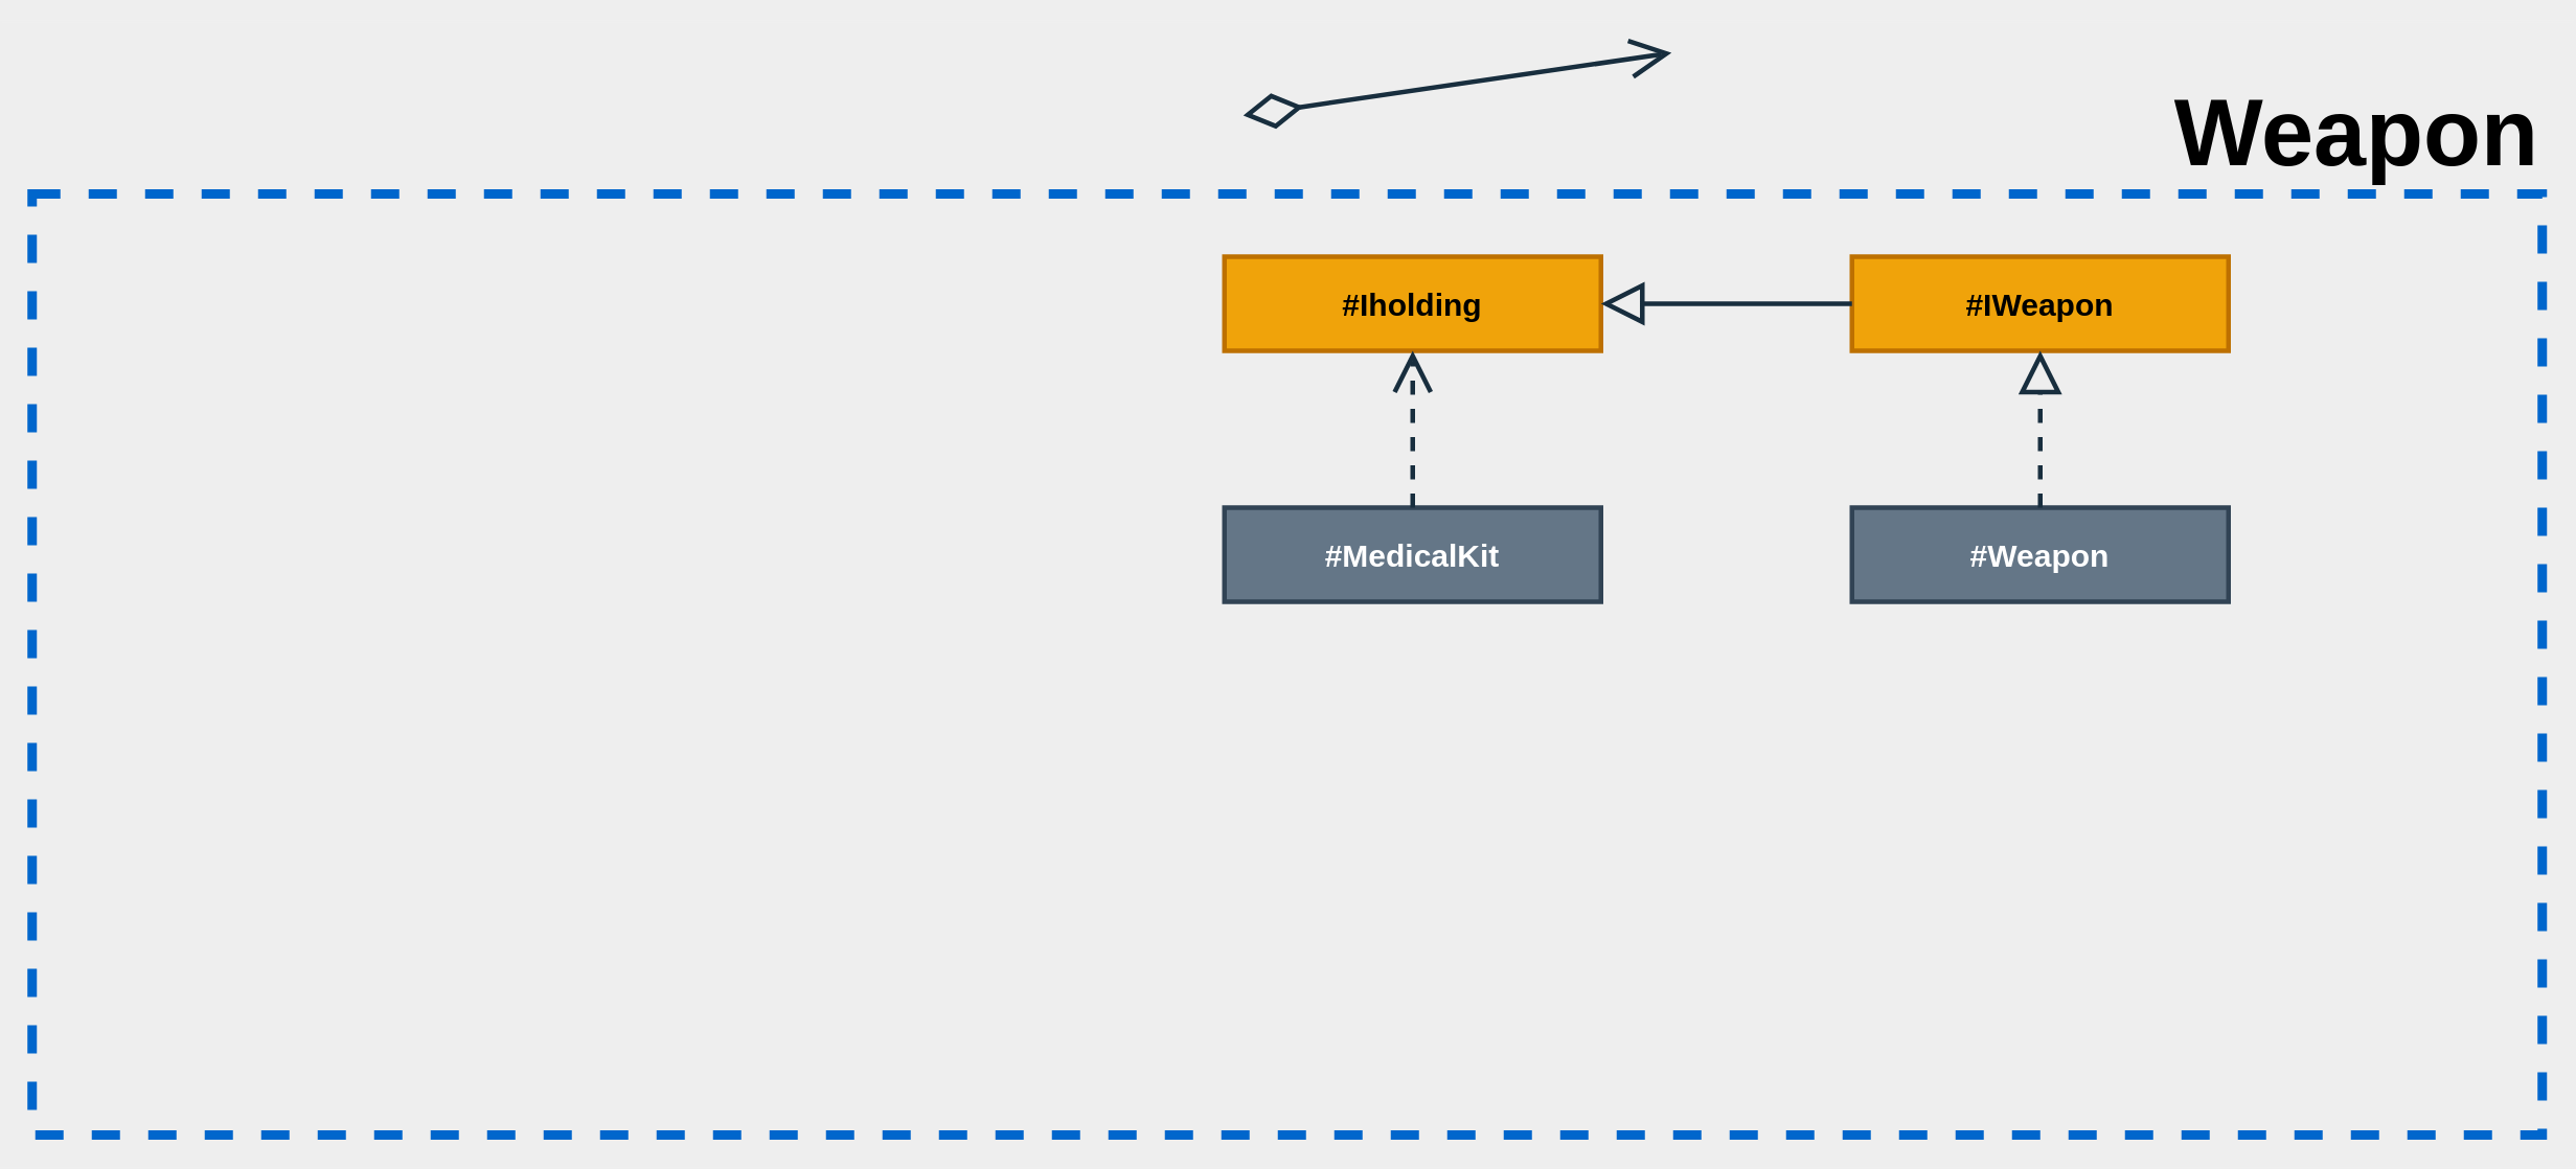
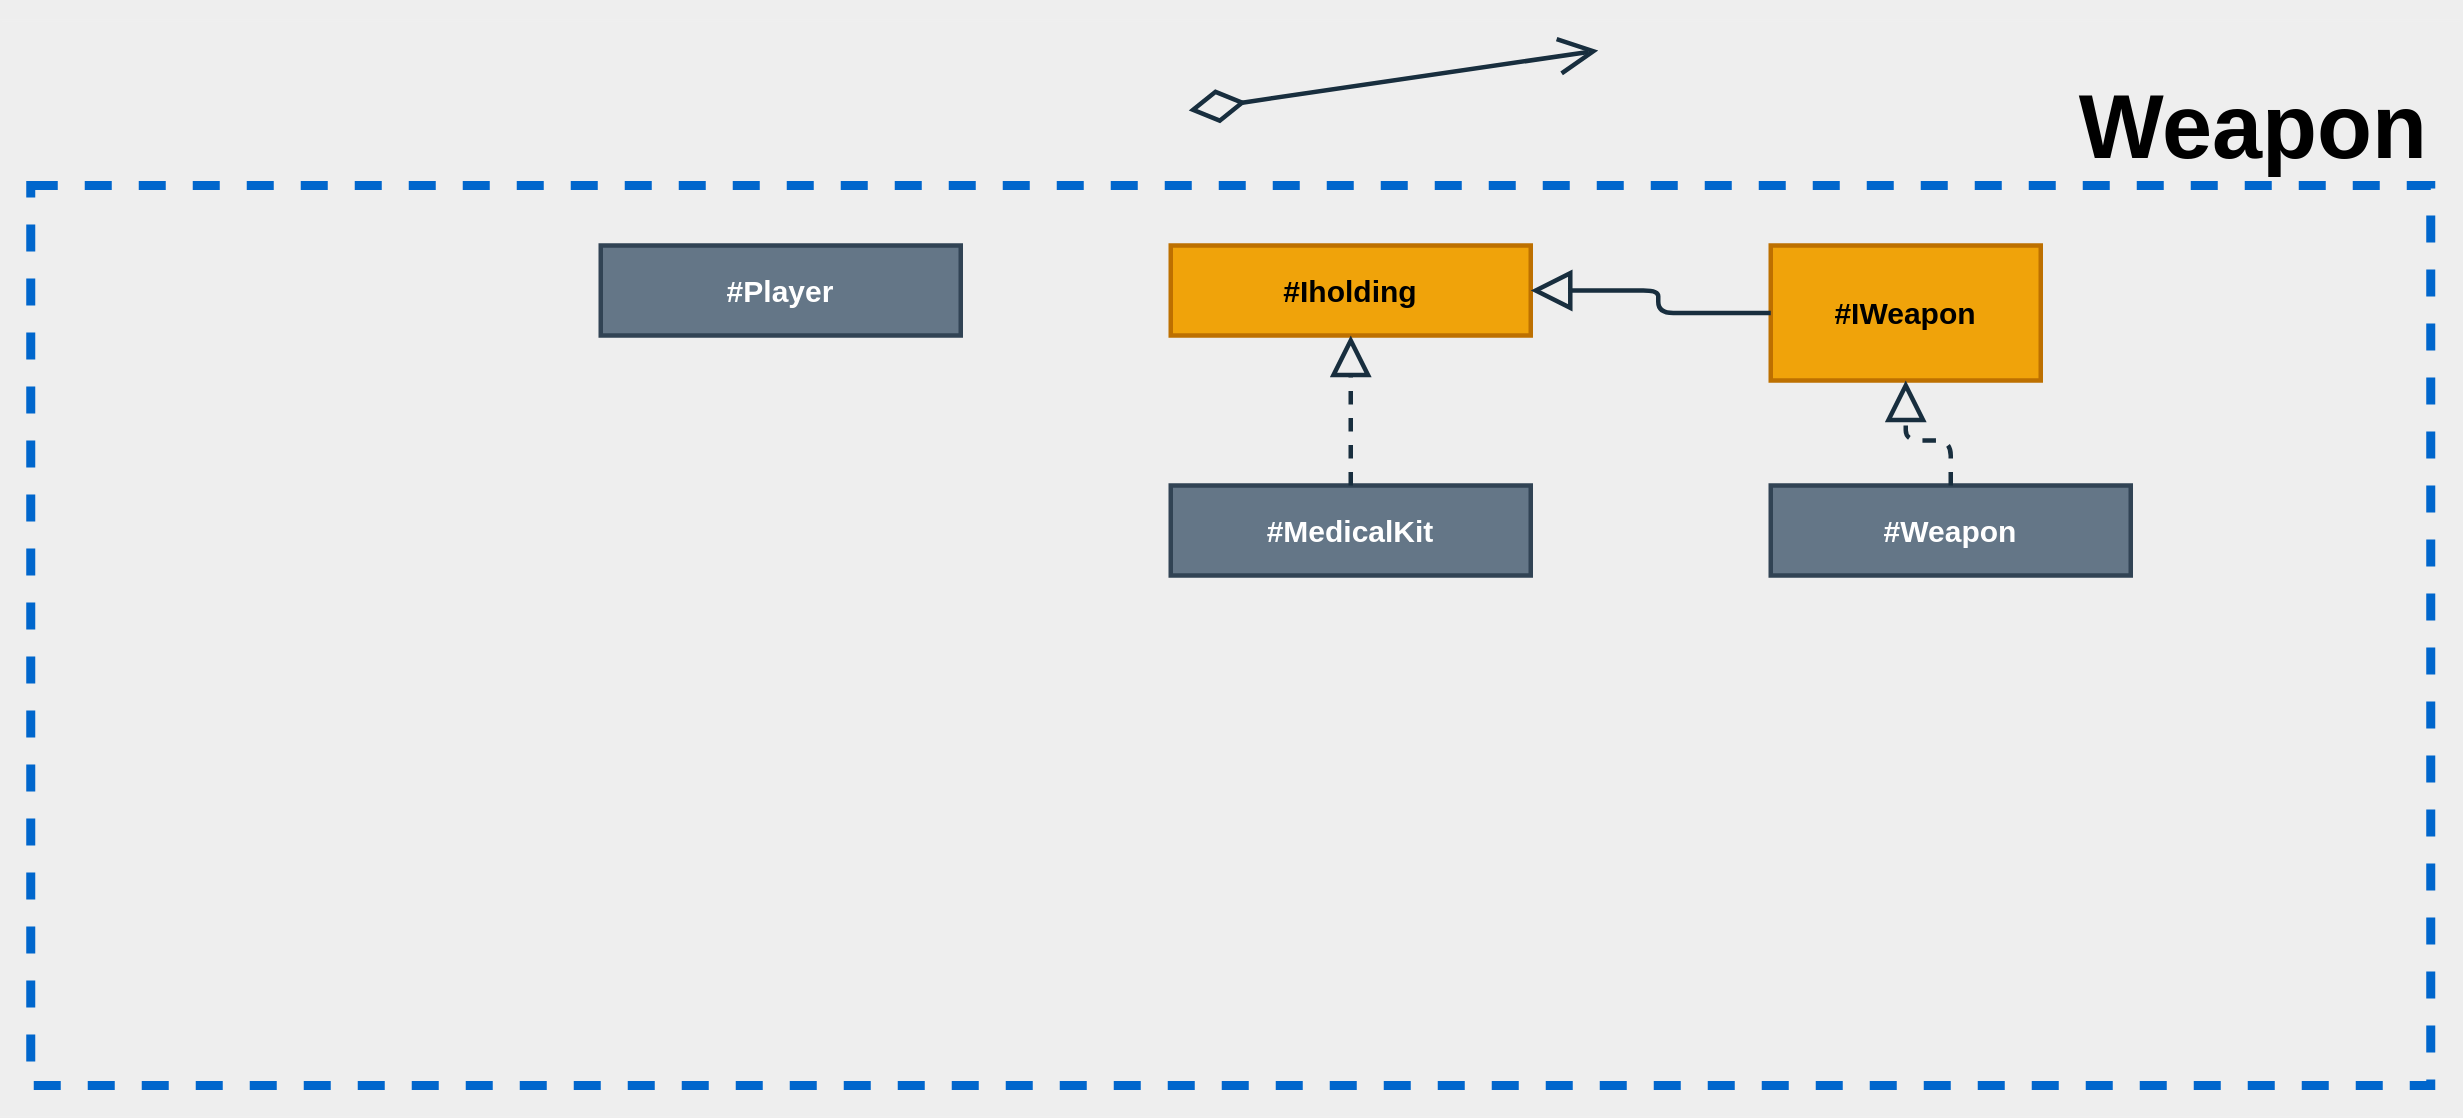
  <mxCell id="0" />
  <mxCell id="1" parent="0" />
- <mxCell id="2" value="#IWeapon" style="whiteSpace=wrap;fillColor=#f0a30a;labelBackgroundColor=none;strokeWidth=3;strokeColor=#BD7000;fontSize=20;fontStyle=1;fontColor=#000000;" parent="1" vertex="1"><mxGeometry x="1180" y="150" width="240" height="60" as="geometry" /></mxCell>
+ <mxCell id="2" value="#IWeapon" style="whiteSpace=wrap;fillColor=#f0a30a;labelBackgroundColor=none;strokeWidth=3;strokeColor=#BD7000;fontSize=20;fontStyle=1;fontColor=#000000;" parent="1" vertex="1"><mxGeometry x="1180" y="150" width="180" height="90" as="geometry" /></mxCell>
+ <mxCell id="3" value="#Player" style="whiteSpace=wrap;fillColor=#647687;labelBackgroundColor=none;strokeWidth=3;strokeColor=#314354;fontSize=20;fontStyle=1;fontColor=#ffffff;" parent="1" vertex="1"><mxGeometry x="400" y="150" width="240" height="60" as="geometry" /></mxCell>
  <mxCell id="4" value="#Weapon" style="whiteSpace=wrap;fillColor=#647687;labelBackgroundColor=none;strokeWidth=3;strokeColor=#314354;fontSize=20;fontStyle=1;fontColor=#ffffff;" parent="1" vertex="1"><mxGeometry x="1180" y="310" width="240" height="60" as="geometry" /></mxCell>
  <mxCell id="5" style="rounded=1;sketch=0;orthogonalLoop=1;jettySize=auto;html=1;fontColor=#1A1A1A;startArrow=none;startFill=0;endArrow=block;endFill=0;startSize=30;endSize=20;strokeColor=#182E3E;strokeWidth=3;edgeStyle=orthogonalEdgeStyle;dashed=1;sourcePerimeterSpacing=0;" parent="1" source="4" target="2" edge="1"><mxGeometry relative="1" as="geometry"><mxPoint x="3175" y="-760" as="sourcePoint" /><mxPoint x="3530" y="-220" as="targetPoint" /></mxGeometry></mxCell>
  <mxCell id="6" value="&lt;font color=&quot;#000000&quot;&gt;Weapon&lt;/font&gt;" style="rounded=0;whiteSpace=wrap;html=1;fontSize=60;fillColor=none;dashed=1;strokeWidth=6;align=right;horizontal=1;verticalAlign=bottom;fontStyle=1;labelPosition=center;verticalLabelPosition=top;imageAspect=1;editable=1;movable=1;backgroundOutline=0;strokeColor=#0066CC;connectable=0;allowArrows=0;snapToPoint=0;perimeter=rectanglePerimeter;fixDash=0;autosize=0;container=1;dropTarget=0;collapsible=0;recursiveResize=1;absoluteArcSize=0;noLabel=0;portConstraintRotation=0;comic=0;moveCells=0;rotatable=0;pointerEvents=0;" parent="1" vertex="1"><mxGeometry x="20" y="110" width="1600" height="600" as="geometry" /></mxCell>
  <mxCell id="7" style="rounded=1;sketch=0;orthogonalLoop=1;jettySize=auto;html=1;fontColor=#1A1A1A;startArrow=diamondThin;startFill=0;endArrow=open;endFill=0;startSize=30;endSize=20;targetPerimeterSpacing=0;strokeColor=#182E3E;strokeWidth=3;" parent="1" edge="1"><mxGeometry relative="1" as="geometry"><mxPoint x="792" y="60" as="sourcePoint" /><mxPoint x="1065" y="20" as="targetPoint" /></mxGeometry></mxCell>
  <mxCell id="8" value="#Iholding" style="whiteSpace=wrap;fillColor=#f0a30a;labelBackgroundColor=none;strokeWidth=3;strokeColor=#BD7000;fontSize=20;fontStyle=1;fontColor=#000000;" vertex="1" parent="1"><mxGeometry x="780" y="150" width="240" height="60" as="geometry" /></mxCell>
  <mxCell id="9" style="rounded=1;sketch=0;orthogonalLoop=1;jettySize=auto;html=1;fontColor=#1A1A1A;startArrow=none;startFill=0;endArrow=block;endFill=0;startSize=30;endSize=20;strokeColor=#182E3E;strokeWidth=3;edgeStyle=orthogonalEdgeStyle;sourcePerimeterSpacing=0;" edge="1" parent="1" source="2" target="8"><mxGeometry relative="1" as="geometry"><mxPoint x="1290" y="350" as="sourcePoint" /><mxPoint x="1010" y="310" as="targetPoint" /></mxGeometry></mxCell>
  <mxCell id="10" value="#MedicalKit" style="whiteSpace=wrap;fillColor=#647687;labelBackgroundColor=none;strokeWidth=3;strokeColor=#314354;fontSize=20;fontStyle=1;fontColor=#ffffff;" vertex="1" parent="1"><mxGeometry x="780" y="310" width="240" height="60" as="geometry" /></mxCell>
- <mxCell id="11" style="rounded=1;sketch=0;orthogonalLoop=1;jettySize=auto;html=1;fontColor=#1A1A1A;startArrow=none;startFill=0;endArrow=open;endFill=0;startSize=30;endSize=20;strokeColor=#182E3E;strokeWidth=3;edgeStyle=orthogonalEdgeStyle;dashed=1;sourcePerimeterSpacing=0;" edge="1" parent="1" source="10" target="8"><mxGeometry relative="1" as="geometry"><mxPoint x="1300" y="340" as="sourcePoint" /><mxPoint x="1300" y="220" as="targetPoint" /></mxGeometry></mxCell>
+ <mxCell id="11" style="rounded=1;sketch=0;orthogonalLoop=1;jettySize=auto;html=1;fontColor=#1A1A1A;startArrow=none;startFill=0;endArrow=block;endFill=0;startSize=30;endSize=20;strokeColor=#182E3E;strokeWidth=3;edgeStyle=orthogonalEdgeStyle;dashed=1;sourcePerimeterSpacing=0;" edge="1" parent="1" source="10" target="8"><mxGeometry relative="1" as="geometry"><mxPoint x="1300" y="340" as="sourcePoint" /><mxPoint x="1300" y="220" as="targetPoint" /></mxGeometry></mxCell>
